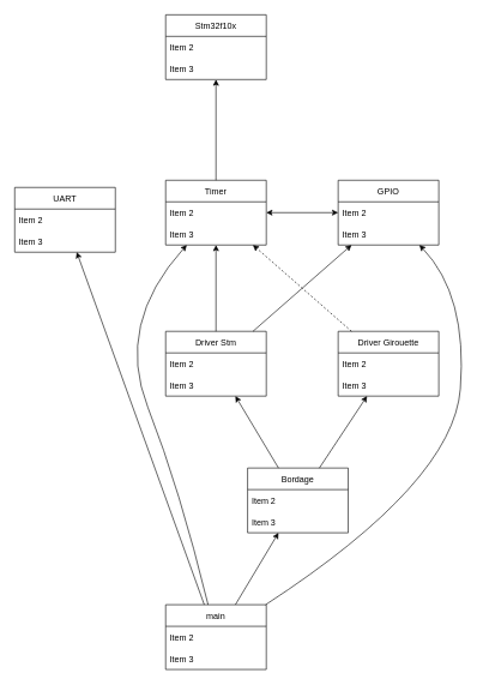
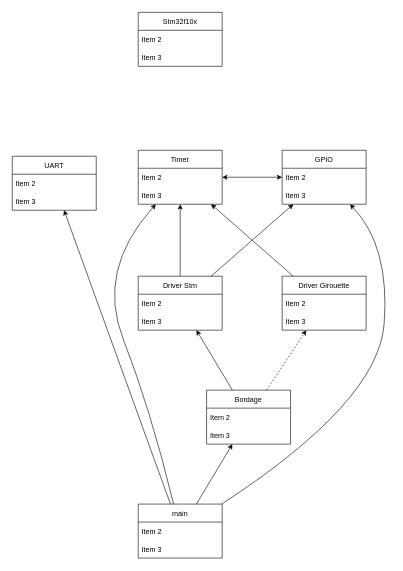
  <mxCell id="0" />
  <mxCell id="1" parent="0" />
  <mxCell id="2" value="Timer" style="swimlane;fontStyle=0;childLayout=stackLayout;horizontal=1;startSize=30;horizontalStack=0;resizeParent=1;resizeParentMax=0;resizeLast=0;collapsible=1;marginBottom=0;" vertex="1" parent="1"><mxGeometry x="230" y="250" width="140" height="90" as="geometry" /></mxCell>
  <mxCell id="3" value="Item 2" style="text;strokeColor=none;fillColor=none;align=left;verticalAlign=middle;spacingLeft=4;spacingRight=4;overflow=hidden;points=[[0,0.5],[1,0.5]];portConstraint=eastwest;rotatable=0;" vertex="1" parent="2"><mxGeometry y="30" width="140" height="30" as="geometry" /></mxCell>
  <mxCell id="4" value="Item 3" style="text;strokeColor=none;fillColor=none;align=left;verticalAlign=middle;spacingLeft=4;spacingRight=4;overflow=hidden;points=[[0,0.5],[1,0.5]];portConstraint=eastwest;rotatable=0;" vertex="1" parent="2"><mxGeometry y="60" width="140" height="30" as="geometry" /></mxCell>
  <mxCell id="5" value="GPIO" style="swimlane;fontStyle=0;childLayout=stackLayout;horizontal=1;startSize=30;horizontalStack=0;resizeParent=1;resizeParentMax=0;resizeLast=0;collapsible=1;marginBottom=0;" vertex="1" parent="1"><mxGeometry x="470" y="250" width="140" height="90" as="geometry" /></mxCell>
  <mxCell id="6" value="Item 2" style="text;strokeColor=none;fillColor=none;align=left;verticalAlign=middle;spacingLeft=4;spacingRight=4;overflow=hidden;points=[[0,0.5],[1,0.5]];portConstraint=eastwest;rotatable=0;" vertex="1" parent="5"><mxGeometry y="30" width="140" height="30" as="geometry" /></mxCell>
  <mxCell id="7" value="Item 3" style="text;strokeColor=none;fillColor=none;align=left;verticalAlign=middle;spacingLeft=4;spacingRight=4;overflow=hidden;points=[[0,0.5],[1,0.5]];portConstraint=eastwest;rotatable=0;" vertex="1" parent="5"><mxGeometry y="60" width="140" height="30" as="geometry" /></mxCell>
  <mxCell id="8" value="Driver Stm" style="swimlane;fontStyle=0;childLayout=stackLayout;horizontal=1;startSize=30;horizontalStack=0;resizeParent=1;resizeParentMax=0;resizeLast=0;collapsible=1;marginBottom=0;" vertex="1" parent="1"><mxGeometry x="230" y="460" width="140" height="90" as="geometry" /></mxCell>
  <mxCell id="9" value="Item 2" style="text;strokeColor=none;fillColor=none;align=left;verticalAlign=middle;spacingLeft=4;spacingRight=4;overflow=hidden;points=[[0,0.5],[1,0.5]];portConstraint=eastwest;rotatable=0;" vertex="1" parent="8"><mxGeometry y="30" width="140" height="30" as="geometry" /></mxCell>
  <mxCell id="10" value="Item 3" style="text;strokeColor=none;fillColor=none;align=left;verticalAlign=middle;spacingLeft=4;spacingRight=4;overflow=hidden;points=[[0,0.5],[1,0.5]];portConstraint=eastwest;rotatable=0;" vertex="1" parent="8"><mxGeometry y="60" width="140" height="30" as="geometry" /></mxCell>
  <mxCell id="11" value="Driver Girouette" style="swimlane;fontStyle=0;childLayout=stackLayout;horizontal=1;startSize=30;horizontalStack=0;resizeParent=1;resizeParentMax=0;resizeLast=0;collapsible=1;marginBottom=0;" vertex="1" parent="1"><mxGeometry x="470" y="460" width="140" height="90" as="geometry" /></mxCell>
  <mxCell id="12" value="Item 2" style="text;strokeColor=none;fillColor=none;align=left;verticalAlign=middle;spacingLeft=4;spacingRight=4;overflow=hidden;points=[[0,0.5],[1,0.5]];portConstraint=eastwest;rotatable=0;" vertex="1" parent="11"><mxGeometry y="30" width="140" height="30" as="geometry" /></mxCell>
  <mxCell id="13" value="Item 3" style="text;strokeColor=none;fillColor=none;align=left;verticalAlign=middle;spacingLeft=4;spacingRight=4;overflow=hidden;points=[[0,0.5],[1,0.5]];portConstraint=eastwest;rotatable=0;" vertex="1" parent="11"><mxGeometry y="60" width="140" height="30" as="geometry" /></mxCell>
  <mxCell id="14" value="" style="endArrow=classic;html=1;rounded=0;" edge="1" parent="1" source="8" target="5"><mxGeometry width="50" height="50" relative="1" as="geometry"><mxPoint x="520" y="400" as="sourcePoint" /><mxPoint x="570" y="350" as="targetPoint" /></mxGeometry></mxCell>
  <mxCell id="15" value="Bordage" style="swimlane;fontStyle=0;childLayout=stackLayout;horizontal=1;startSize=30;horizontalStack=0;resizeParent=1;resizeParentMax=0;resizeLast=0;collapsible=1;marginBottom=0;" vertex="1" parent="1"><mxGeometry x="344" y="650" width="140" height="90" as="geometry" /></mxCell>
  <mxCell id="16" value="Item 2" style="text;strokeColor=none;fillColor=none;align=left;verticalAlign=middle;spacingLeft=4;spacingRight=4;overflow=hidden;points=[[0,0.5],[1,0.5]];portConstraint=eastwest;rotatable=0;" vertex="1" parent="15"><mxGeometry y="30" width="140" height="30" as="geometry" /></mxCell>
  <mxCell id="17" value="Item 3" style="text;strokeColor=none;fillColor=none;align=left;verticalAlign=middle;spacingLeft=4;spacingRight=4;overflow=hidden;points=[[0,0.5],[1,0.5]];portConstraint=eastwest;rotatable=0;" vertex="1" parent="15"><mxGeometry y="60" width="140" height="30" as="geometry" /></mxCell>
  <mxCell id="18" value="" style="endArrow=classic;html=1;rounded=0;" edge="1" parent="1" source="15" target="8"><mxGeometry width="50" height="50" relative="1" as="geometry"><mxPoint x="520" y="550" as="sourcePoint" /><mxPoint x="570" y="500" as="targetPoint" /></mxGeometry></mxCell>
- <mxCell id="19" value="" style="endArrow=classic;html=1;rounded=0;" edge="1" parent="1" source="15" target="11"><mxGeometry width="50" height="50" relative="1" as="geometry"><mxPoint x="516.842" y="640" as="sourcePoint" /><mxPoint x="443.158" y="540" as="targetPoint" /></mxGeometry></mxCell>
+ <mxCell id="19" value="" style="endArrow=classic;html=1;rounded=0;dashed=1;" edge="1" parent="1" source="15" target="11"><mxGeometry width="50" height="50" relative="1" as="geometry"><mxPoint x="516.842" y="640" as="sourcePoint" /><mxPoint x="443.158" y="540" as="targetPoint" /></mxGeometry></mxCell>
  <mxCell id="20" value="" style="endArrow=classic;startArrow=classic;html=1;rounded=0;" edge="1" parent="1" source="2" target="5"><mxGeometry width="50" height="50" relative="1" as="geometry"><mxPoint x="320" y="290" as="sourcePoint" /><mxPoint x="370" y="240" as="targetPoint" /></mxGeometry></mxCell>
- <mxCell id="21" value="" style="endArrow=classic;html=1;rounded=0;dashed=1;" edge="1" parent="1" source="11" target="2"><mxGeometry width="50" height="50" relative="1" as="geometry"><mxPoint x="550" y="470" as="sourcePoint" /><mxPoint x="550" y="350" as="targetPoint" /></mxGeometry></mxCell>
+ <mxCell id="21" value="" style="endArrow=classic;html=1;rounded=0;" edge="1" parent="1" source="11" target="2"><mxGeometry width="50" height="50" relative="1" as="geometry"><mxPoint x="550" y="470" as="sourcePoint" /><mxPoint x="550" y="350" as="targetPoint" /></mxGeometry></mxCell>
  <mxCell id="22" value="" style="endArrow=classic;html=1;rounded=0;" edge="1" parent="1" source="8" target="2"><mxGeometry width="50" height="50" relative="1" as="geometry"><mxPoint x="498.571" y="470" as="sourcePoint" /><mxPoint x="361.429" y="350" as="targetPoint" /></mxGeometry></mxCell>
  <mxCell id="23" value="Stm32f10x" style="swimlane;fontStyle=0;childLayout=stackLayout;horizontal=1;startSize=30;horizontalStack=0;resizeParent=1;resizeParentMax=0;resizeLast=0;collapsible=1;marginBottom=0;" vertex="1" parent="1"><mxGeometry x="230" y="20" width="140" height="90" as="geometry" /></mxCell>
  <mxCell id="24" value="Item 2" style="text;strokeColor=none;fillColor=none;align=left;verticalAlign=middle;spacingLeft=4;spacingRight=4;overflow=hidden;points=[[0,0.5],[1,0.5]];portConstraint=eastwest;rotatable=0;" vertex="1" parent="23"><mxGeometry y="30" width="140" height="30" as="geometry" /></mxCell>
  <mxCell id="25" value="Item 3" style="text;strokeColor=none;fillColor=none;align=left;verticalAlign=middle;spacingLeft=4;spacingRight=4;overflow=hidden;points=[[0,0.5],[1,0.5]];portConstraint=eastwest;rotatable=0;" vertex="1" parent="23"><mxGeometry y="60" width="140" height="30" as="geometry" /></mxCell>
- <mxCell id="26" value="" style="endArrow=classic;html=1;rounded=0;" edge="1" parent="1" source="2" target="23"><mxGeometry width="50" height="50" relative="1" as="geometry"><mxPoint x="320" y="440" as="sourcePoint" /><mxPoint x="370" y="390" as="targetPoint" /></mxGeometry></mxCell>
  <mxCell id="27" value="main" style="swimlane;fontStyle=0;childLayout=stackLayout;horizontal=1;startSize=30;horizontalStack=0;resizeParent=1;resizeParentMax=0;resizeLast=0;collapsible=1;marginBottom=0;" vertex="1" parent="1"><mxGeometry x="230" y="840" width="140" height="90" as="geometry" /></mxCell>
  <mxCell id="28" value="Item 2" style="text;strokeColor=none;fillColor=none;align=left;verticalAlign=middle;spacingLeft=4;spacingRight=4;overflow=hidden;points=[[0,0.5],[1,0.5]];portConstraint=eastwest;rotatable=0;" vertex="1" parent="27"><mxGeometry y="30" width="140" height="30" as="geometry" /></mxCell>
  <mxCell id="29" value="Item 3" style="text;strokeColor=none;fillColor=none;align=left;verticalAlign=middle;spacingLeft=4;spacingRight=4;overflow=hidden;points=[[0,0.5],[1,0.5]];portConstraint=eastwest;rotatable=0;" vertex="1" parent="27"><mxGeometry y="60" width="140" height="30" as="geometry" /></mxCell>
  <mxCell id="30" value="UART" style="swimlane;fontStyle=0;childLayout=stackLayout;horizontal=1;startSize=30;horizontalStack=0;resizeParent=1;resizeParentMax=0;resizeLast=0;collapsible=1;marginBottom=0;" vertex="1" parent="1"><mxGeometry x="20" y="260" width="140" height="90" as="geometry" /></mxCell>
  <mxCell id="31" value="Item 2" style="text;strokeColor=none;fillColor=none;align=left;verticalAlign=middle;spacingLeft=4;spacingRight=4;overflow=hidden;points=[[0,0.5],[1,0.5]];portConstraint=eastwest;rotatable=0;" vertex="1" parent="30"><mxGeometry y="30" width="140" height="30" as="geometry" /></mxCell>
  <mxCell id="32" value="Item 3" style="text;strokeColor=none;fillColor=none;align=left;verticalAlign=middle;spacingLeft=4;spacingRight=4;overflow=hidden;points=[[0,0.5],[1,0.5]];portConstraint=eastwest;rotatable=0;" vertex="1" parent="30"><mxGeometry y="60" width="140" height="30" as="geometry" /></mxCell>
  <mxCell id="33" value="" style="endArrow=classic;html=1;rounded=0;" edge="1" parent="1" source="27" target="15"><mxGeometry width="50" height="50" relative="1" as="geometry"><mxPoint x="320" y="650" as="sourcePoint" /><mxPoint x="370" y="600" as="targetPoint" /></mxGeometry></mxCell>
  <mxCell id="34" value="" style="endArrow=classic;html=1;rounded=0;" edge="1" parent="1" source="27" target="30"><mxGeometry width="50" height="50" relative="1" as="geometry"><mxPoint x="337" y="850" as="sourcePoint" /><mxPoint x="397" y="750" as="targetPoint" /></mxGeometry></mxCell>
  <mxCell id="35" value="" style="curved=1;endArrow=classic;html=1;rounded=0;" edge="1" parent="1" source="27" target="2"><mxGeometry width="50" height="50" relative="1" as="geometry"><mxPoint x="320" y="650" as="sourcePoint" /><mxPoint x="370" y="600" as="targetPoint" /><Array as="points"><mxPoint x="250" y="680" /><mxPoint x="160" y="450" /></Array></mxGeometry></mxCell>
  <mxCell id="36" value="" style="curved=1;endArrow=classic;html=1;rounded=0;" edge="1" parent="1" source="27" target="5"><mxGeometry width="50" height="50" relative="1" as="geometry"><mxPoint x="299.024" y="850" as="sourcePoint" /><mxPoint x="269.355" y="350" as="targetPoint" /><Array as="points"><mxPoint x="630" y="670" /><mxPoint x="650" y="410" /></Array></mxGeometry></mxCell>
